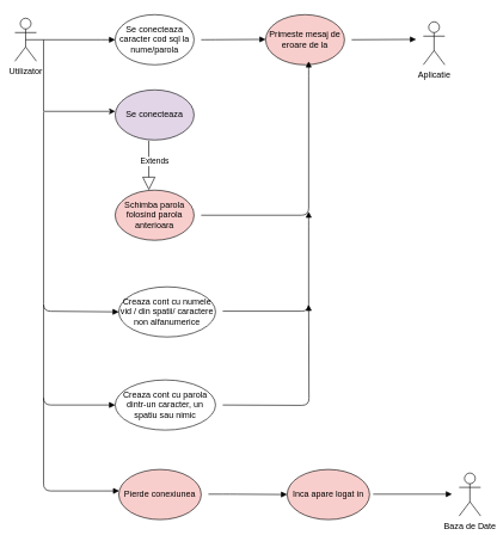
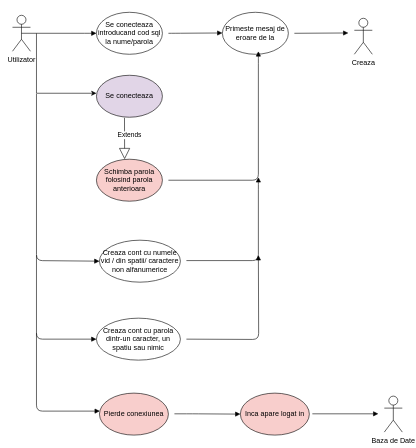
  <mxCell id="0" />
  <mxCell id="1" parent="0" />
  <mxCell id="2" style="edgeStyle=orthogonalEdgeStyle;rounded=0;orthogonalLoop=1;jettySize=auto;html=1;exitX=0.5;exitY=0.5;exitDx=0;exitDy=0;exitPerimeter=0;" edge="1" parent="1" source="3"><mxGeometry relative="1" as="geometry"><mxPoint x="160" y="155" as="targetPoint" /><Array as="points"><mxPoint x="60" y="55" /><mxPoint x="60" y="155" /></Array></mxGeometry></mxCell>
  <mxCell id="3" value="Utilizator" style="shape=umlActor;verticalLabelPosition=bottom;labelBackgroundColor=#ffffff;verticalAlign=top;html=1;" vertex="1" parent="1"><mxGeometry x="20" y="25" width="30" height="60" as="geometry" /></mxCell>
- <mxCell id="4" value="Se conecteaza caracter cod sql la nume/parola" style="ellipse;whiteSpace=wrap;html=1;" vertex="1" parent="1"><mxGeometry x="160" y="20" width="110" height="70" as="geometry" /></mxCell>
- <mxCell id="5" value="Aplicatie" style="shape=umlActor;verticalLabelPosition=bottom;labelBackgroundColor=#ffffff;verticalAlign=top;html=1;" vertex="1" parent="1"><mxGeometry x="590" y="30" width="30" height="60" as="geometry" /></mxCell>
+ <mxCell id="4" value="Se conecteaza introducand cod sql la nume/parola" style="ellipse;whiteSpace=wrap;html=1;" vertex="1" parent="1"><mxGeometry x="160" y="20" width="110" height="70" as="geometry" /></mxCell>
+ <mxCell id="5" value="Creaza" style="shape=umlActor;verticalLabelPosition=bottom;labelBackgroundColor=#ffffff;verticalAlign=top;html=1;" vertex="1" parent="1"><mxGeometry x="590" y="30" width="30" height="60" as="geometry" /></mxCell>
  <mxCell id="6" value="" style="endArrow=block;endFill=1;html=1;edgeStyle=orthogonalEdgeStyle;align=left;verticalAlign=top;" edge="1" parent="1"><mxGeometry x="-1" relative="1" as="geometry"><mxPoint x="490" y="55" as="sourcePoint" /><mxPoint x="580" y="54.5" as="targetPoint" /><Array as="points"><mxPoint x="490" y="55" /><mxPoint x="490" y="55" /></Array></mxGeometry></mxCell>
  <mxCell id="7" value="" style="resizable=0;html=1;align=left;verticalAlign=bottom;labelBackgroundColor=#ffffff;fontSize=10;" connectable="0" vertex="1" parent="6"><mxGeometry x="-1" relative="1" as="geometry" /></mxCell>
- <mxCell id="8" value="Primeste mesaj de eroare de la" style="ellipse;whiteSpace=wrap;html=1;fillColor=#f8cecc;" vertex="1" parent="1"><mxGeometry x="370" y="20" width="110" height="70" as="geometry" /></mxCell>
+ <mxCell id="8" value="Primeste mesaj de eroare de la" style="ellipse;whiteSpace=wrap;html=1;" vertex="1" parent="1"><mxGeometry x="370" y="20" width="110" height="70" as="geometry" /></mxCell>
  <mxCell id="9" value="" style="endArrow=block;endFill=1;html=1;edgeStyle=orthogonalEdgeStyle;align=left;verticalAlign=top;" edge="1" parent="1"><mxGeometry x="-0.75" y="-10" relative="1" as="geometry"><mxPoint x="60" y="55" as="sourcePoint" /><mxPoint x="160" y="55" as="targetPoint" /><Array as="points"><mxPoint x="150" y="55" /><mxPoint x="150" y="55" /></Array><mxPoint as="offset" /></mxGeometry></mxCell>
  <mxCell id="10" value="" style="resizable=0;html=1;align=left;verticalAlign=bottom;labelBackgroundColor=#ffffff;fontSize=10;" connectable="0" vertex="1" parent="9"><mxGeometry x="-1" relative="1" as="geometry" /></mxCell>
  <mxCell id="11" value="" style="endArrow=block;endFill=1;html=1;edgeStyle=orthogonalEdgeStyle;align=left;verticalAlign=top;" edge="1" parent="1"><mxGeometry x="-1" relative="1" as="geometry"><mxPoint x="280" y="55" as="sourcePoint" /><mxPoint x="370" y="54.5" as="targetPoint" /><Array as="points"><mxPoint x="290" y="55" /><mxPoint x="290" y="55" /></Array></mxGeometry></mxCell>
  <mxCell id="12" value="" style="resizable=0;html=1;align=left;verticalAlign=bottom;labelBackgroundColor=#ffffff;fontSize=10;" connectable="0" vertex="1" parent="11"><mxGeometry x="-1" relative="1" as="geometry" /></mxCell>
  <mxCell id="13" value="Se conecteaza" style="ellipse;whiteSpace=wrap;html=1;fillColor=#e1d5e7;" vertex="1" parent="1"><mxGeometry x="160" y="125" width="110" height="70" as="geometry" /></mxCell>
  <mxCell id="14" value="Extends" style="endArrow=block;endSize=16;endFill=0;html=1;exitX=0.425;exitY=1.014;exitDx=0;exitDy=0;exitPerimeter=0;" edge="1" parent="1" source="13"><mxGeometry x="-0.158" y="8" width="160" relative="1" as="geometry"><mxPoint x="190" y="235" as="sourcePoint" /><mxPoint x="207" y="265" as="targetPoint" /><mxPoint as="offset" /></mxGeometry></mxCell>
  <mxCell id="15" value="Schimba parola folosind parola anterioara" style="ellipse;whiteSpace=wrap;html=1;fillColor=#f8cecc;" vertex="1" parent="1"><mxGeometry x="160" y="265" width="110" height="70" as="geometry" /></mxCell>
  <mxCell id="16" value="" style="endArrow=block;endFill=1;html=1;edgeStyle=orthogonalEdgeStyle;align=left;verticalAlign=top;" edge="1" parent="1"><mxGeometry x="-1" relative="1" as="geometry"><mxPoint x="280" y="300" as="sourcePoint" /><mxPoint x="430" y="85" as="targetPoint" /><Array as="points"><mxPoint x="430" y="300" /><mxPoint x="430" y="95" /></Array></mxGeometry></mxCell>
  <mxCell id="17" value="" style="resizable=0;html=1;align=left;verticalAlign=bottom;labelBackgroundColor=#ffffff;fontSize=10;" connectable="0" vertex="1" parent="16"><mxGeometry x="-1" relative="1" as="geometry" /></mxCell>
  <mxCell id="18" value="" style="endArrow=block;endFill=1;html=1;edgeStyle=orthogonalEdgeStyle;align=left;verticalAlign=top;entryX=0;entryY=0.5;entryDx=0;entryDy=0;" edge="1" parent="1" target="20"><mxGeometry x="-1" relative="1" as="geometry"><mxPoint x="60" y="156" as="sourcePoint" /><mxPoint x="160" y="434" as="targetPoint" /><Array as="points"><mxPoint x="60" y="434" /></Array></mxGeometry></mxCell>
  <mxCell id="19" value="" style="resizable=0;html=1;align=left;verticalAlign=bottom;labelBackgroundColor=#ffffff;fontSize=10;" connectable="0" vertex="1" parent="18"><mxGeometry x="-1" relative="1" as="geometry" /></mxCell>
  <mxCell id="20" value="Creaza cont cu&amp;nbsp;numele vid / din spatii/ caractere non alfanumerice" style="ellipse;whiteSpace=wrap;html=1;" vertex="1" parent="1"><mxGeometry x="165" y="400" width="135" height="70" as="geometry" /></mxCell>
  <mxCell id="21" value="" style="endArrow=block;endFill=1;html=1;edgeStyle=orthogonalEdgeStyle;align=left;verticalAlign=top;" edge="1" parent="1"><mxGeometry x="-0.913" y="-11" relative="1" as="geometry"><mxPoint x="310" y="434" as="sourcePoint" /><mxPoint x="430" y="295" as="targetPoint" /><Array as="points"><mxPoint x="430" y="434" /><mxPoint x="430" y="305" /></Array><mxPoint as="offset" /></mxGeometry></mxCell>
  <mxCell id="22" value="" style="resizable=0;html=1;align=left;verticalAlign=bottom;labelBackgroundColor=#ffffff;fontSize=10;" connectable="0" vertex="1" parent="21"><mxGeometry x="-1" relative="1" as="geometry" /></mxCell>
  <mxCell id="23" value="" style="endArrow=block;endFill=1;html=1;edgeStyle=orthogonalEdgeStyle;align=left;verticalAlign=top;" edge="1" parent="1" target="25"><mxGeometry x="-1" relative="1" as="geometry"><mxPoint x="60" y="425" as="sourcePoint" /><mxPoint x="170" y="565" as="targetPoint" /><Array as="points"><mxPoint x="60" y="565" /></Array></mxGeometry></mxCell>
  <mxCell id="24" value="" style="resizable=0;html=1;align=left;verticalAlign=bottom;labelBackgroundColor=#ffffff;fontSize=10;" connectable="0" vertex="1" parent="23"><mxGeometry x="-1" relative="1" as="geometry" /></mxCell>
  <mxCell id="25" value="Creaza cont cu&amp;nbsp;parola dintr-un caracter, un spatiu sau nimic" style="ellipse;whiteSpace=wrap;html=1;" vertex="1" parent="1"><mxGeometry x="160" y="530" width="140" height="70" as="geometry" /></mxCell>
  <mxCell id="26" value="" style="endArrow=block;endFill=1;html=1;edgeStyle=orthogonalEdgeStyle;align=left;verticalAlign=top;" edge="1" parent="1"><mxGeometry x="-1" relative="1" as="geometry"><mxPoint x="310" y="565" as="sourcePoint" /><mxPoint x="430" y="425" as="targetPoint" /></mxGeometry></mxCell>
  <mxCell id="27" value="" style="resizable=0;html=1;align=left;verticalAlign=bottom;labelBackgroundColor=#ffffff;fontSize=10;" connectable="0" vertex="1" parent="26"><mxGeometry x="-1" relative="1" as="geometry" /></mxCell>
  <mxCell id="28" value="" style="endArrow=block;endFill=1;html=1;edgeStyle=orthogonalEdgeStyle;align=left;verticalAlign=top;" edge="1" parent="1" target="30"><mxGeometry x="-1" relative="1" as="geometry"><mxPoint x="60" y="555" as="sourcePoint" /><mxPoint x="170" y="685" as="targetPoint" /><Array as="points"><mxPoint x="60" y="685" /></Array></mxGeometry></mxCell>
  <mxCell id="29" value="" style="resizable=0;html=1;align=left;verticalAlign=bottom;labelBackgroundColor=#ffffff;fontSize=10;" connectable="0" vertex="1" parent="28"><mxGeometry x="-1" relative="1" as="geometry" /></mxCell>
  <mxCell id="30" value="Pierde conexiunea" style="ellipse;whiteSpace=wrap;html=1;fillColor=#f8cecc;" vertex="1" parent="1"><mxGeometry x="165" y="655" width="115" height="70" as="geometry" /></mxCell>
  <mxCell id="31" value="" style="endArrow=block;endFill=1;html=1;edgeStyle=orthogonalEdgeStyle;align=left;verticalAlign=top;" edge="1" parent="1"><mxGeometry x="-1" relative="1" as="geometry"><mxPoint x="290" y="689.5" as="sourcePoint" /><mxPoint x="400" y="690" as="targetPoint" /><Array as="points"><mxPoint x="320" y="690" /><mxPoint x="320" y="690" /></Array></mxGeometry></mxCell>
  <mxCell id="32" value="" style="resizable=0;html=1;align=left;verticalAlign=bottom;labelBackgroundColor=#ffffff;fontSize=10;" connectable="0" vertex="1" parent="31"><mxGeometry x="-1" relative="1" as="geometry" /></mxCell>
  <mxCell id="33" value="Inca apare logat in" style="ellipse;whiteSpace=wrap;html=1;fillColor=#f8cecc;" vertex="1" parent="1"><mxGeometry x="400" y="655" width="115" height="70" as="geometry" /></mxCell>
  <mxCell id="34" value="Baza de Date" style="shape=umlActor;verticalLabelPosition=bottom;labelBackgroundColor=#ffffff;verticalAlign=top;html=1;" vertex="1" parent="1"><mxGeometry x="640" y="660" width="30" height="60" as="geometry" /></mxCell>
  <mxCell id="35" value="" style="endArrow=block;endFill=1;html=1;edgeStyle=orthogonalEdgeStyle;align=left;verticalAlign=top;" edge="1" parent="1"><mxGeometry x="-0.875" y="-10" relative="1" as="geometry"><mxPoint x="520" y="689.5" as="sourcePoint" /><mxPoint x="630" y="689.5" as="targetPoint" /><mxPoint as="offset" /></mxGeometry></mxCell>
  <mxCell id="36" value="" style="resizable=0;html=1;align=left;verticalAlign=bottom;labelBackgroundColor=#ffffff;fontSize=10;" connectable="0" vertex="1" parent="35"><mxGeometry x="-1" relative="1" as="geometry" /></mxCell>
